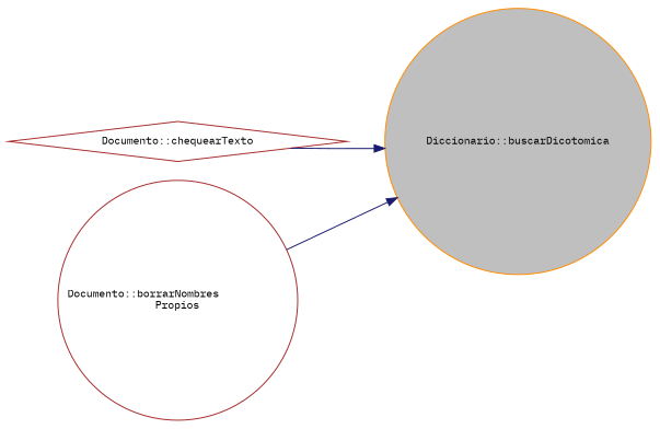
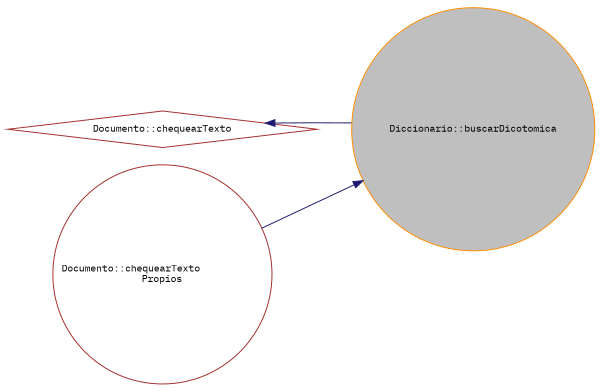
  digraph {
    fontname="IBM Plex Mono"
    rankdir=RL
    node [color=brown fillcolor=white fontname="IBM Plex Mono" fontsize=10 shape=circle style=filled]
    edge [color=midnightblue dir=back fontname="IBM Plex Mono" fontsize=10 labelfontname=Helvetica labelfontsize=10 style=solid]
    n1 [color=darkorange fillcolor=grey75 fontcolor=black height=0.2 label="Diccionario::buscarDicotomica" width=0.4]
    n2 [height=0.2 label="Documento::chequearTexto" shape=diamond width=0.4]
-   n3 [height=0.2 label="Documento::borrarNombres\lPropios" width=0.4]
-   n1 -> n2
+   n3 [height=0.2 label="Documento::chequearTexto\lPropios" width=0.4]
+   n2 -> n1
    n1 -> n3
  }
